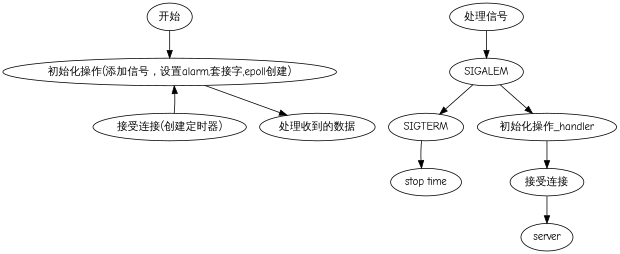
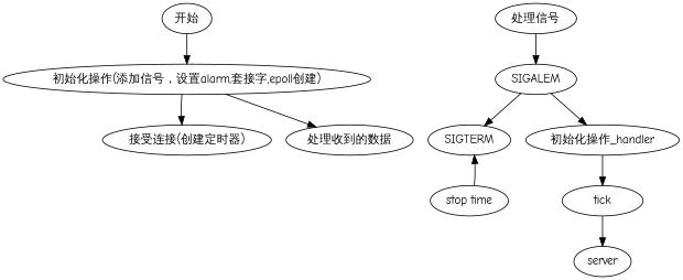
  digraph {
    fontname="Comic Neue"
    rankdir=UD
    node [fontname="Comic Neue"]
    edge [fontname="Comic Neue"]
    "开始"
    "初始化操作(添加信号，设置alarm,套接字,epoll创建)"
    "接受连接(创建定时器)"
    "处理收到的数据"
    "处理信号"
    SIGALEM
    SIGTERM
    n8 [label="初始化操作_handler"]
    n9 [label="stop time"]
-   tick [label="接受连接"]
+   tick
    n11 [label=server]
    "开始" -> "初始化操作(添加信号，设置alarm,套接字,epoll创建)"
-   "接受连接(创建定时器)" -> "初始化操作(添加信号，设置alarm,套接字,epoll创建)"
+   "初始化操作(添加信号，设置alarm,套接字,epoll创建)" -> "接受连接(创建定时器)"
    "初始化操作(添加信号，设置alarm,套接字,epoll创建)" -> "处理收到的数据"
    "处理信号" -> SIGALEM
    SIGALEM -> SIGTERM
    SIGALEM -> n8
-   SIGTERM -> n9
+   n9 -> SIGTERM
    n8 -> tick
    tick -> n11
  }
